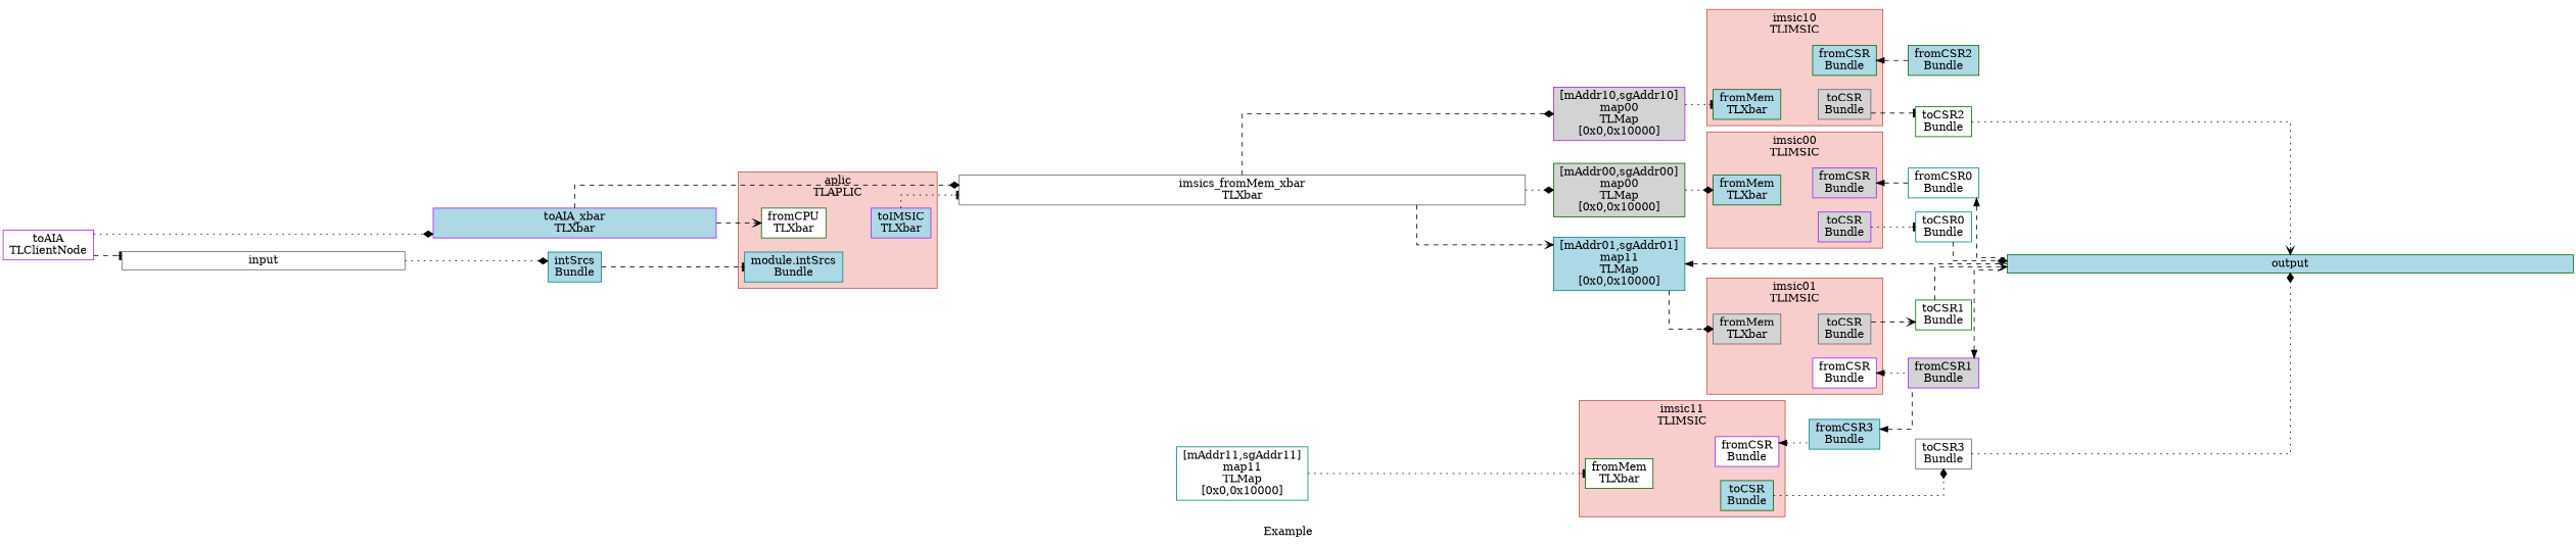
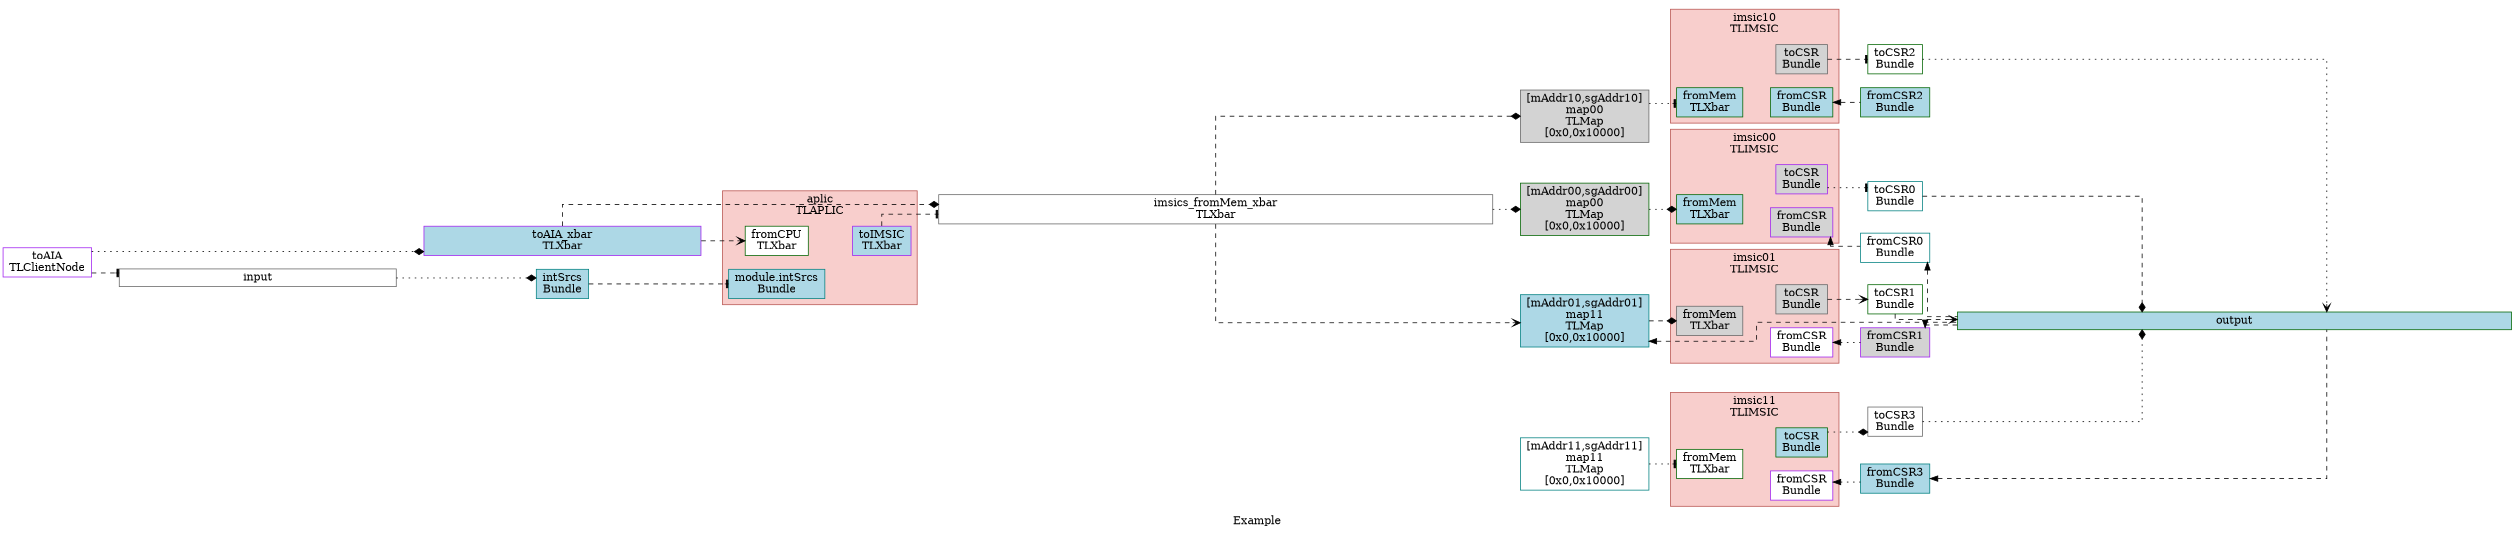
  digraph {
    label=Example
    rankdir=LR
    splines=ortho
    node [color=darkgreen fillcolor=white shape=box style=filled]
    edge [style=dashed]
    n1 [fillcolor=lightblue label="fromMem\nTLXbar"]
    n2 [color=purple fillcolor=lightgrey label="fromCSR\nBundle"]
    n3 [color=purple fillcolor=lightgrey label="toCSR\nBundle"]
    n4 [color=gray40 fillcolor=lightgrey label="fromMem\nTLXbar"]
    n5 [color=purple label="fromCSR\nBundle"]
    n6 [color=gray40 fillcolor=lightgrey label="toCSR\nBundle"]
    n7 [fillcolor=lightblue label="fromMem\nTLXbar"]
    n8 [fillcolor=lightblue label="fromCSR\nBundle"]
    n9 [color=gray40 fillcolor=lightgrey label="toCSR\nBundle"]
    n10 [label="fromMem\nTLXbar"]
    n11 [color=purple label="fromCSR\nBundle"]
    n12 [fillcolor=lightblue label="toCSR\nBundle"]
    n13 [label="fromCPU\nTLXbar"]
    n14 [color=purple fillcolor=lightblue label="toIMSIC\nTLXbar"]
    n15 [color=teal fillcolor=lightblue label="module.intSrcs\nBundle"]
    n16 [color=teal label="fromCSR0\nBundle"]
    n17 [color=teal label="toCSR0\nBundle"]
    n18 [color=purple fillcolor=lightgrey label="fromCSR1\nBundle"]
    n19 [label="toCSR1\nBundle"]
    n20 [fillcolor=lightblue label="fromCSR2\nBundle"]
    n21 [label="toCSR2\nBundle"]
    n22 [color=teal fillcolor=lightblue label="fromCSR3\nBundle"]
    n23 [color=gray40 label="toCSR3\nBundle"]
    n24 [color=gray40 label="imsics_fromMem_xbar\nTLXbar" width=10]
    n25 [color=purple label="toAIA\nTLClientNode"]
    n26 [color=purple fillcolor=lightblue label="toAIA_xbar\nTLXbar" width=5]
    input [color=gray40 height=0 width=5]
    n28 [fillcolor=lightgrey label="[mAddr00,sgAddr00]\nmap00\nTLMap\n[0x0,0x10000]"]
    n29 [color=teal fillcolor=lightblue label="[mAddr01,sgAddr01]\nmap11\nTLMap\n[0x0,0x10000]"]
-   n30 [color=purple fillcolor=lightgrey label="[mAddr10,sgAddr10]\nmap00\nTLMap\n[0x0,0x10000]"]
+   n30 [color=gray40 fillcolor=lightgrey label="[mAddr10,sgAddr10]\nmap00\nTLMap\n[0x0,0x10000]"]
    output [fillcolor=lightblue height=0 width=10]
    n32 [color=teal label="[mAddr11,sgAddr11]\nmap11\nTLMap\n[0x0,0x10000]"]
    n33 [color=teal fillcolor=lightblue label="intSrcs\nBundle"]
    subgraph sub_1 {
      bgcolor="#F8CECC"
      cluster=True
      label="imsic00\nTLIMSIC"
      pencolor="#B85450"
      style=filled
      n1
      n2
      n3
    }
    subgraph sub_2 {
      bgcolor="#F8CECC"
      cluster=True
      label="imsic01\nTLIMSIC"
      pencolor="#B85450"
      style=filled
      n4
      n5
      n6
    }
    subgraph sub_3 {
      bgcolor="#F8CECC"
      cluster=True
      label="imsic10\nTLIMSIC"
      pencolor="#B85450"
      style=filled
      n7
      n8
      n9
    }
    subgraph sub_4 {
      bgcolor="#F8CECC"
      cluster=True
      label="imsic11\nTLIMSIC"
      pencolor="#B85450"
      style=filled
      n10
      n11
      n12
    }
    subgraph sub_5 {
      bgcolor="#F8CECC"
      cluster=True
      label="aplic\nTLAPLIC"
      pencolor="#B85450"
      style=filled
      n13
      n14
      n15
    }
    n1 -> n2 [color=transparent style=""]
    n1 -> n3 [color=transparent style=""]
    n2 -> n16 [dir=back]
    n3 -> n17 [arrowhead=tee style=dotted]
    n4 -> n5 [color=transparent style=""]
    n4 -> n6 [color=transparent style=""]
    n5 -> n18 [dir=back style=dotted]
    n6 -> n19 [arrowhead=vee]
    n7 -> n8 [color=transparent style=""]
    n7 -> n9 [color=transparent style=""]
    n8 -> n20 [dir=back]
    n9 -> n21 [arrowhead=tee]
    n10 -> n11 [color=transparent style=""]
    n10 -> n12 [color=transparent style=""]
    n11 -> n22 [dir=back style=dotted]
    n12 -> n23 [arrowhead=diamond style=dotted]
    n13 -> n14 [color=transparent style=""]
-   n14 -> n24 [arrowhead=tee style=dotted]
+   n14 -> n24 [arrowhead=tee]
    n15 -> n14 [color=transparent style=""]
    n16 -> output [dir=back]
    n17 -> output [arrowhead=diamond]
    n18 -> output [dir=back]
    n19 -> output [arrowhead=vee]
    n21 -> output [arrowhead=vee style=dotted]
-   n22 -> n18 [dir=back]
+   n22 -> output [dir=back]
    n23 -> output [arrowhead=diamond style=dotted]
    n24 -> n28 [arrowhead=diamond style=dotted]
    n24 -> n29 [arrowhead=vee]
    n24 -> n30 [arrowhead=diamond]
    n25 -> n26 [arrowhead=diamond style=dotted]
    n25 -> input [arrowhead=tee]
    n26 -> n13 [arrowhead=vee]
    n26 -> n24 [arrowhead=diamond]
    input -> n33 [arrowhead=diamond style=dotted]
    n28 -> n1 [arrowhead=diamond style=dotted]
    n29 -> n4 [arrowhead=diamond]
    n29 -> output [dir=back]
    n30 -> n7 [arrowhead=tee style=dotted]
    n32 -> n10 [arrowhead=tee style=dotted]
    n33 -> n15 [arrowhead=tee]
  }
